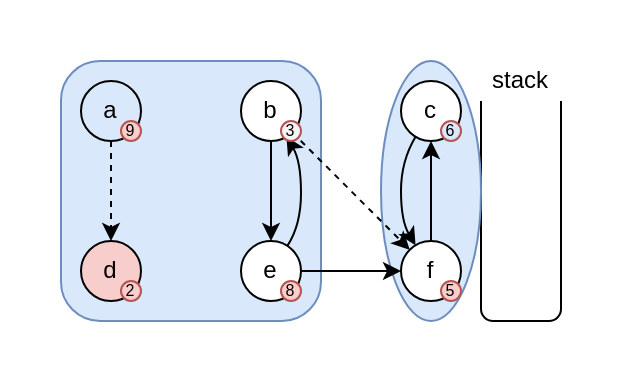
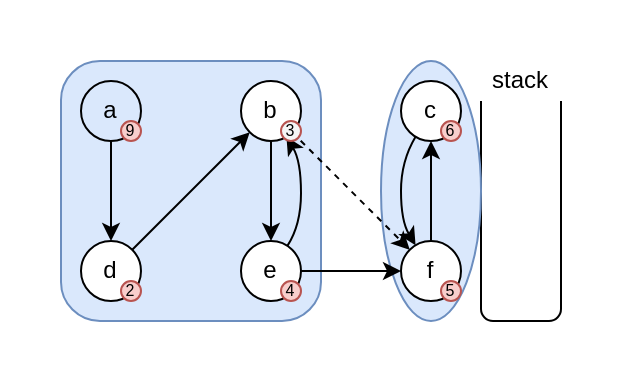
  <mxCell id="0" />
  <mxCell id="1" parent="0" />
  <mxCell id="2" value="" style="rounded=0;whiteSpace=wrap;html=1;strokeColor=none;" vertex="1" parent="1"><mxGeometry x="20" y="20" width="270" height="150" as="geometry" /></mxCell>
  <mxCell id="3" value="" style="rounded=1;whiteSpace=wrap;html=1;fillColor=#dae8fc;strokeColor=#6c8ebf;" vertex="1" parent="1"><mxGeometry x="30" y="30" width="130" height="130" as="geometry" /></mxCell>
  <mxCell id="4" value="" style="rounded=1;whiteSpace=wrap;html=1;" vertex="1" parent="1"><mxGeometry x="240" y="40" width="40" height="120" as="geometry" /></mxCell>
  <mxCell id="5" value="stack" style="text;html=1;align=center;verticalAlign=middle;whiteSpace=wrap;rounded=0;fillColor=default;" vertex="1" parent="1"><mxGeometry x="230" y="30" width="60" height="20" as="geometry" /></mxCell>
  <mxCell id="6" value="" style="ellipse;whiteSpace=wrap;html=1;fillColor=#dae8fc;strokeColor=#6c8ebf;" vertex="1" parent="1"><mxGeometry x="190" y="30" width="50" height="130" as="geometry" /></mxCell>
  <mxCell id="7" value="a" style="ellipse;whiteSpace=wrap;html=1;aspect=fixed;fillColor=#dae8fc;" vertex="1" parent="1"><mxGeometry x="40" y="40" width="30" height="30" as="geometry" /></mxCell>
  <mxCell id="8" value="b" style="ellipse;whiteSpace=wrap;html=1;aspect=fixed;" vertex="1" parent="1"><mxGeometry x="120" y="40" width="30" height="30" as="geometry" /></mxCell>
- <mxCell id="9" value="d" style="ellipse;whiteSpace=wrap;html=1;aspect=fixed;fillColor=#f8cecc;" vertex="1" parent="1"><mxGeometry x="40" y="120" width="30" height="30" as="geometry" /></mxCell>
+ <mxCell id="9" value="d" style="ellipse;whiteSpace=wrap;html=1;aspect=fixed;" vertex="1" parent="1"><mxGeometry x="40" y="120" width="30" height="30" as="geometry" /></mxCell>
  <mxCell id="10" value="c" style="ellipse;whiteSpace=wrap;html=1;aspect=fixed;" vertex="1" parent="1"><mxGeometry x="200" y="40" width="30" height="30" as="geometry" /></mxCell>
  <mxCell id="11" value="e" style="ellipse;whiteSpace=wrap;html=1;aspect=fixed;" vertex="1" parent="1"><mxGeometry x="120" y="120" width="30" height="30" as="geometry" /></mxCell>
  <mxCell id="12" value="f" style="ellipse;whiteSpace=wrap;html=1;aspect=fixed;" vertex="1" parent="1"><mxGeometry x="200" y="120" width="30" height="30" as="geometry" /></mxCell>
  <mxCell id="13" value="" style="endArrow=classic;html=1;rounded=0;dashed=1;" edge="1" parent="1" source="8" target="12"><mxGeometry width="50" height="50" relative="1" as="geometry"><mxPoint x="140" y="135" as="sourcePoint" /><mxPoint x="160" y="110" as="targetPoint" /></mxGeometry></mxCell>
  <mxCell id="14" value="" style="endArrow=classic;html=1;rounded=0;" edge="1" parent="1" source="12" target="10"><mxGeometry width="50" height="50" relative="1" as="geometry"><mxPoint x="110" y="160" as="sourcePoint" /><mxPoint x="290" y="100" as="targetPoint" /></mxGeometry></mxCell>
+ <mxCell id="15" value="" style="endArrow=classic;html=1;rounded=0;" edge="1" parent="1" source="9" target="8"><mxGeometry width="50" height="50" relative="1" as="geometry"><mxPoint x="180" y="200" as="sourcePoint" /><mxPoint x="160" y="110" as="targetPoint" /></mxGeometry></mxCell>
  <mxCell id="16" value="" style="endArrow=classic;html=1;rounded=0;" edge="1" parent="1" source="11" target="12"><mxGeometry width="50" height="50" relative="1" as="geometry"><mxPoint x="190" y="160" as="sourcePoint" /><mxPoint x="240" y="110" as="targetPoint" /></mxGeometry></mxCell>
  <mxCell id="17" value="" style="endArrow=classic;html=1;rounded=0;" edge="1" parent="1" source="8" target="11"><mxGeometry width="50" height="50" relative="1" as="geometry"><mxPoint x="160" y="180" as="sourcePoint" /><mxPoint x="203.417" y="144.53" as="targetPoint" /></mxGeometry></mxCell>
- <mxCell id="18" value="" style="endArrow=classic;html=1;rounded=0;dashed=1;" edge="1" parent="1" source="7" target="9"><mxGeometry width="50" height="50" relative="1" as="geometry"><mxPoint x="295" y="120" as="sourcePoint" /><mxPoint x="160" y="110" as="targetPoint" /></mxGeometry></mxCell>
+ <mxCell id="18" value="" style="endArrow=classic;html=1;rounded=0;" edge="1" parent="1" source="7" target="9"><mxGeometry width="50" height="50" relative="1" as="geometry"><mxPoint x="295" y="120" as="sourcePoint" /><mxPoint x="160" y="110" as="targetPoint" /></mxGeometry></mxCell>
  <mxCell id="19" value="" style="curved=1;endArrow=classic;html=1;rounded=0;" edge="1" parent="1" source="10" target="12"><mxGeometry width="50" height="50" relative="1" as="geometry"><mxPoint x="110" y="160" as="sourcePoint" /><mxPoint x="160" y="110" as="targetPoint" /><Array as="points"><mxPoint x="200" y="80" /><mxPoint x="200" y="110" /></Array></mxGeometry></mxCell>
  <mxCell id="20" value="" style="curved=1;endArrow=classic;html=1;rounded=0;" edge="1" parent="1" source="11" target="8"><mxGeometry width="50" height="50" relative="1" as="geometry"><mxPoint x="150" y="70" as="sourcePoint" /><mxPoint x="150" y="124" as="targetPoint" /><Array as="points"><mxPoint x="150" y="112" /><mxPoint x="150" y="80" /></Array></mxGeometry></mxCell>
  <mxCell id="21" value="9" style="ellipse;whiteSpace=wrap;html=1;aspect=fixed;fillColor=#f8cecc;strokeColor=#b85450;fontSize=8;" vertex="1" parent="1"><mxGeometry x="60" y="60" width="10" height="10" as="geometry" /></mxCell>
  <mxCell id="22" value="2" style="ellipse;whiteSpace=wrap;html=1;aspect=fixed;fillColor=#f8cecc;strokeColor=#b85450;fontSize=8;" vertex="1" parent="1"><mxGeometry x="60" y="140" width="10" height="10" as="geometry" /></mxCell>
  <mxCell id="23" value="3" style="ellipse;whiteSpace=wrap;html=1;aspect=fixed;fillColor=#f5f5f5;strokeColor=#b85450;fontSize=8;" vertex="1" parent="1"><mxGeometry x="140" y="60" width="10" height="10" as="geometry" /></mxCell>
- <mxCell id="24" value="8" style="ellipse;whiteSpace=wrap;html=1;aspect=fixed;fillColor=#f8cecc;strokeColor=#b85450;fontSize=8;" vertex="1" parent="1"><mxGeometry x="140" y="140" width="10" height="10" as="geometry" /></mxCell>
+ <mxCell id="24" value="4" style="ellipse;whiteSpace=wrap;html=1;aspect=fixed;fillColor=#f8cecc;strokeColor=#b85450;fontSize=8;" vertex="1" parent="1"><mxGeometry x="140" y="140" width="10" height="10" as="geometry" /></mxCell>
  <mxCell id="25" value="5" style="ellipse;whiteSpace=wrap;html=1;aspect=fixed;fillColor=#f8cecc;strokeColor=#b85450;fontSize=8;" vertex="1" parent="1"><mxGeometry x="220" y="140" width="10" height="10" as="geometry" /></mxCell>
- <mxCell id="26" value="6" style="ellipse;whiteSpace=wrap;html=1;aspect=fixed;fillColor=#dae8fc;strokeColor=#b85450;fontSize=8;" vertex="1" parent="1"><mxGeometry x="220" y="60" width="10" height="10" as="geometry" /></mxCell>
+ <mxCell id="26" value="6" style="ellipse;whiteSpace=wrap;html=1;aspect=fixed;fillColor=#f8cecc;strokeColor=#b85450;fontSize=8;" vertex="1" parent="1"><mxGeometry x="220" y="60" width="10" height="10" as="geometry" /></mxCell>
